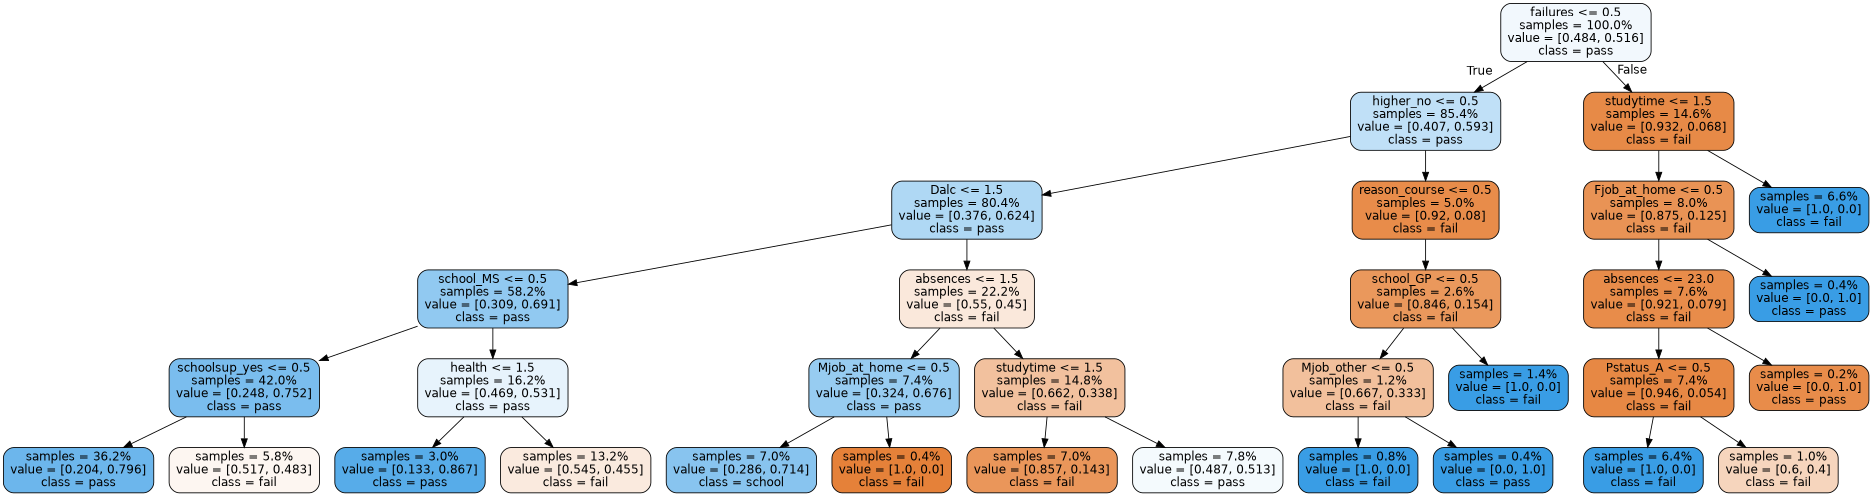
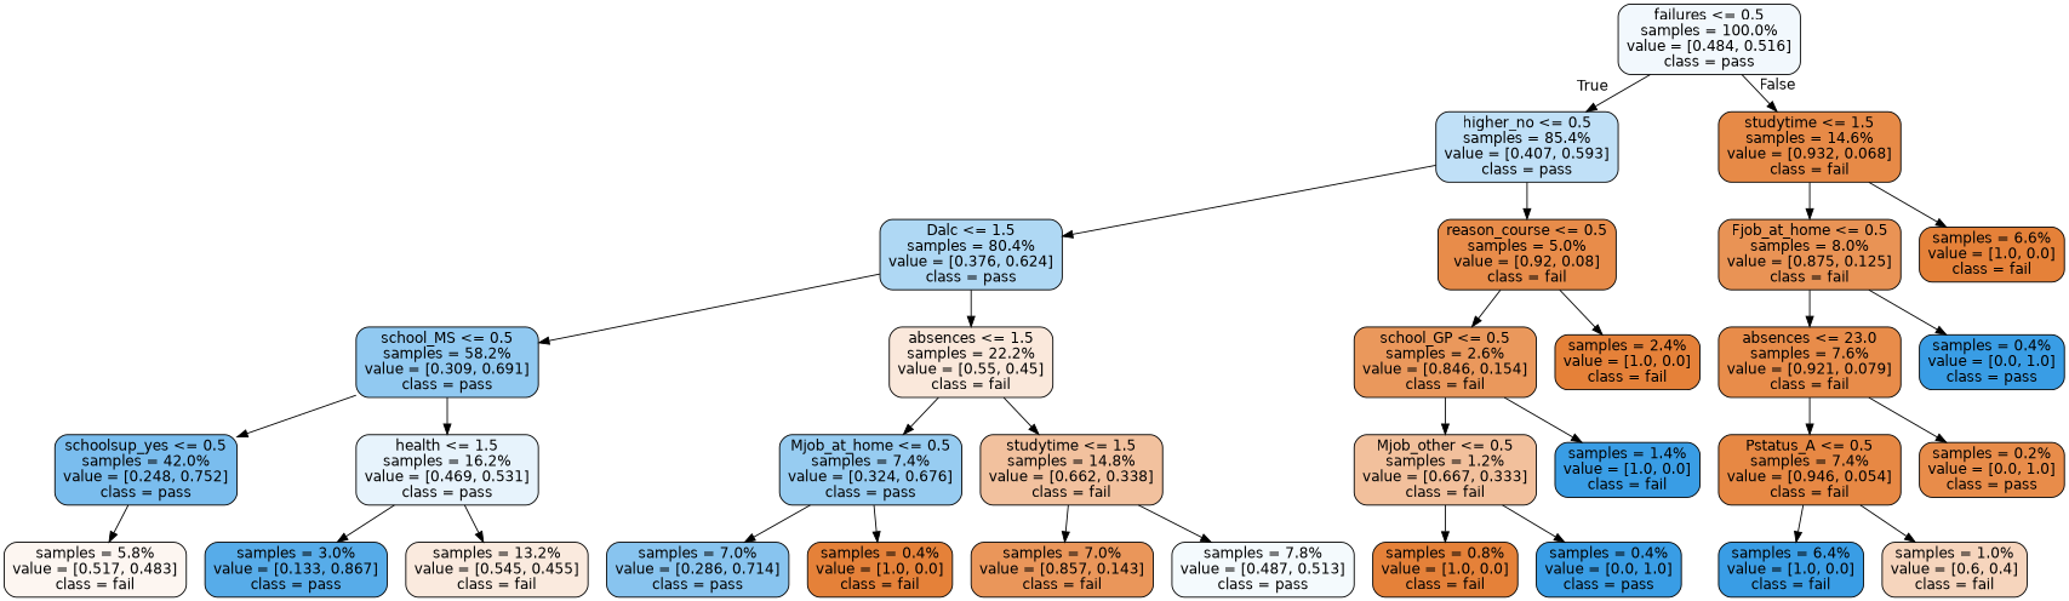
  digraph {
    node [color=black fillcolor="#e58139ff" fontname=helvetica shape=box style="filled, rounded"]
    edge [fontname=helvetica]
    n1 [fillcolor="#399de510" label="failures <= 0.5\nsamples = 100.0%\nvalue = [0.484, 0.516]\nclass = pass"]
    n2 [fillcolor="#399de550" label="higher_no <= 0.5\nsamples = 85.4%\nvalue = [0.407, 0.593]\nclass = pass"]
    n3 [fillcolor="#e58139ec" label="studytime <= 1.5\nsamples = 14.6%\nvalue = [0.932, 0.068]\nclass = fail"]
    n4 [fillcolor="#399de566" label="Dalc <= 1.5\nsamples = 80.4%\nvalue = [0.376, 0.624]\nclass = pass"]
    n5 [fillcolor="#e58139e9" label="reason_course <= 0.5\nsamples = 5.0%\nvalue = [0.92, 0.08]\nclass = fail"]
    n6 [fillcolor="#e58139db" label="Fjob_at_home <= 0.5\nsamples = 8.0%\nvalue = [0.875, 0.125]\nclass = fail"]
-   n7 [fillcolor="#399de5ff" label="samples = 6.6%\nvalue = [1.0, 0.0]\nclass = fail"]
+   n7 [label="samples = 6.6%\nvalue = [1.0, 0.0]\nclass = fail"]
    n8 [fillcolor="#399de58d" label="school_MS <= 0.5\nsamples = 58.2%\nvalue = [0.309, 0.691]\nclass = pass"]
    n9 [fillcolor="#e581392e" label="absences <= 1.5\nsamples = 22.2%\nvalue = [0.55, 0.45]\nclass = fail"]
    n10 [fillcolor="#e58139d1" label="school_GP <= 0.5\nsamples = 2.6%\nvalue = [0.846, 0.154]\nclass = fail"]
+   n11 [label="samples = 2.4%\nvalue = [1.0, 0.0]\nclass = fail"]
    n12 [fillcolor="#399de5ab" label="schoolsup_yes <= 0.5\nsamples = 42.0%\nvalue = [0.248, 0.752]\nclass = pass"]
    n13 [fillcolor="#399de51e" label="health <= 1.5\nsamples = 16.2%\nvalue = [0.469, 0.531]\nclass = pass"]
    n14 [fillcolor="#399de585" label="Mjob_at_home <= 0.5\nsamples = 7.4%\nvalue = [0.324, 0.676]\nclass = pass"]
    n15 [fillcolor="#e581397d" label="studytime <= 1.5\nsamples = 14.8%\nvalue = [0.662, 0.338]\nclass = fail"]
-   n16 [fillcolor="#399de5bd" label="samples = 36.2%\nvalue = [0.204, 0.796]\nclass = pass"]
    n17 [fillcolor="#e5813911" label="samples = 5.8%\nvalue = [0.517, 0.483]\nclass = fail"]
    n18 [fillcolor="#399de5d8" label="samples = 3.0%\nvalue = [0.133, 0.867]\nclass = pass"]
    n19 [fillcolor="#e581392a" label="samples = 13.2%\nvalue = [0.545, 0.455]\nclass = fail"]
-   n20 [fillcolor="#399de599" label="samples = 7.0%\nvalue = [0.286, 0.714]\nclass = school"]
+   n20 [fillcolor="#399de599" label="samples = 7.0%\nvalue = [0.286, 0.714]\nclass = pass"]
    n21 [label="samples = 0.4%\nvalue = [1.0, 0.0]\nclass = fail"]
    n22 [fillcolor="#e58139d4" label="samples = 7.0%\nvalue = [0.857, 0.143]\nclass = fail"]
    n23 [fillcolor="#399de50d" label="samples = 7.8%\nvalue = [0.487, 0.513]\nclass = pass"]
    n24 [fillcolor="#e581397f" label="Mjob_other <= 0.5\nsamples = 1.2%\nvalue = [0.667, 0.333]\nclass = fail"]
    n25 [fillcolor="#399de5ff" label="samples = 1.4%\nvalue = [1.0, 0.0]\nclass = fail"]
-   n26 [fillcolor="#399de5ff" label="samples = 0.8%\nvalue = [1.0, 0.0]\nclass = fail"]
+   n26 [label="samples = 0.8%\nvalue = [1.0, 0.0]\nclass = fail"]
    n27 [fillcolor="#399de5ff" label="samples = 0.4%\nvalue = [0.0, 1.0]\nclass = pass"]
    n28 [fillcolor="#e58139e9" label="absences <= 23.0\nsamples = 7.6%\nvalue = [0.921, 0.079]\nclass = fail"]
    n29 [fillcolor="#399de5ff" label="samples = 0.4%\nvalue = [0.0, 1.0]\nclass = pass"]
    n30 [fillcolor="#e58139f0" label="Pstatus_A <= 0.5\nsamples = 7.4%\nvalue = [0.946, 0.054]\nclass = fail"]
    n31 [fillcolor="#e58139e9" label="samples = 0.2%\nvalue = [0.0, 1.0]\nclass = pass"]
    n32 [fillcolor="#399de5ff" label="samples = 6.4%\nvalue = [1.0, 0.0]\nclass = fail"]
    n33 [fillcolor="#e5813955" label="samples = 1.0%\nvalue = [0.6, 0.4]\nclass = fail"]
    n1 -> n2 [headlabel=True labelangle=45 labeldistance=2.5]
    n1 -> n3 [headlabel=False labelangle=-45 labeldistance=2.5]
    n2 -> n4
    n2 -> n5
    n3 -> n6
    n3 -> n7
    n4 -> n8
    n4 -> n9
    n5 -> n10
+   n5 -> n11
    n6 -> n28
    n6 -> n29
    n8 -> n12
    n8 -> n13
    n9 -> n14
    n9 -> n15
    n10 -> n24
    n10 -> n25
-   n12 -> n16
    n12 -> n17
    n13 -> n18
    n13 -> n19
    n14 -> n20
    n14 -> n21
    n15 -> n22
    n15 -> n23
    n24 -> n26
    n24 -> n27
    n28 -> n30
    n28 -> n31
    n30 -> n32
    n30 -> n33
  }
